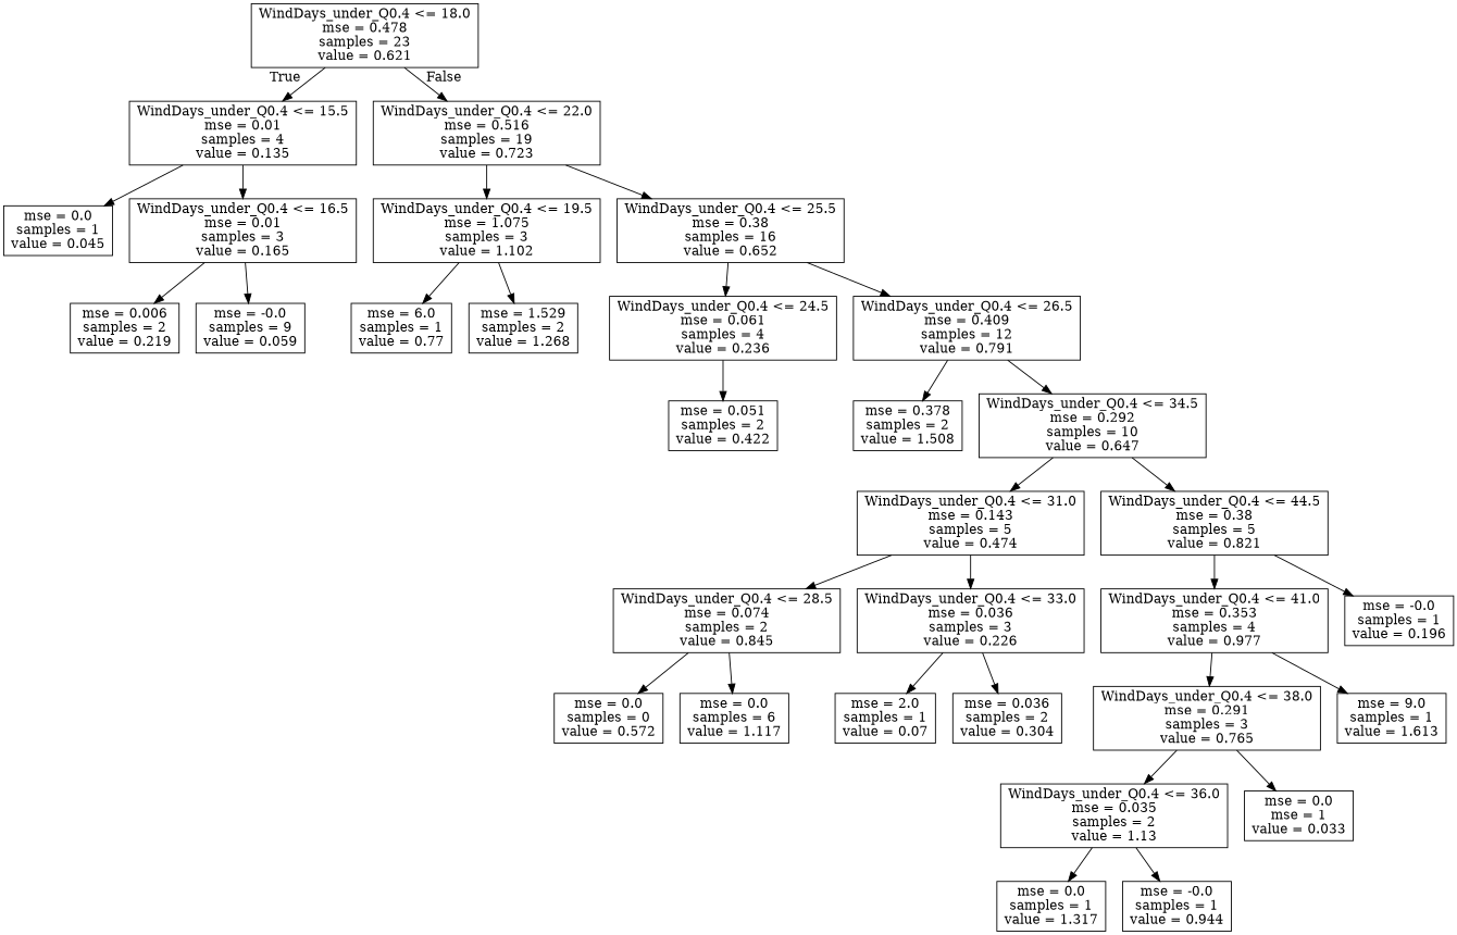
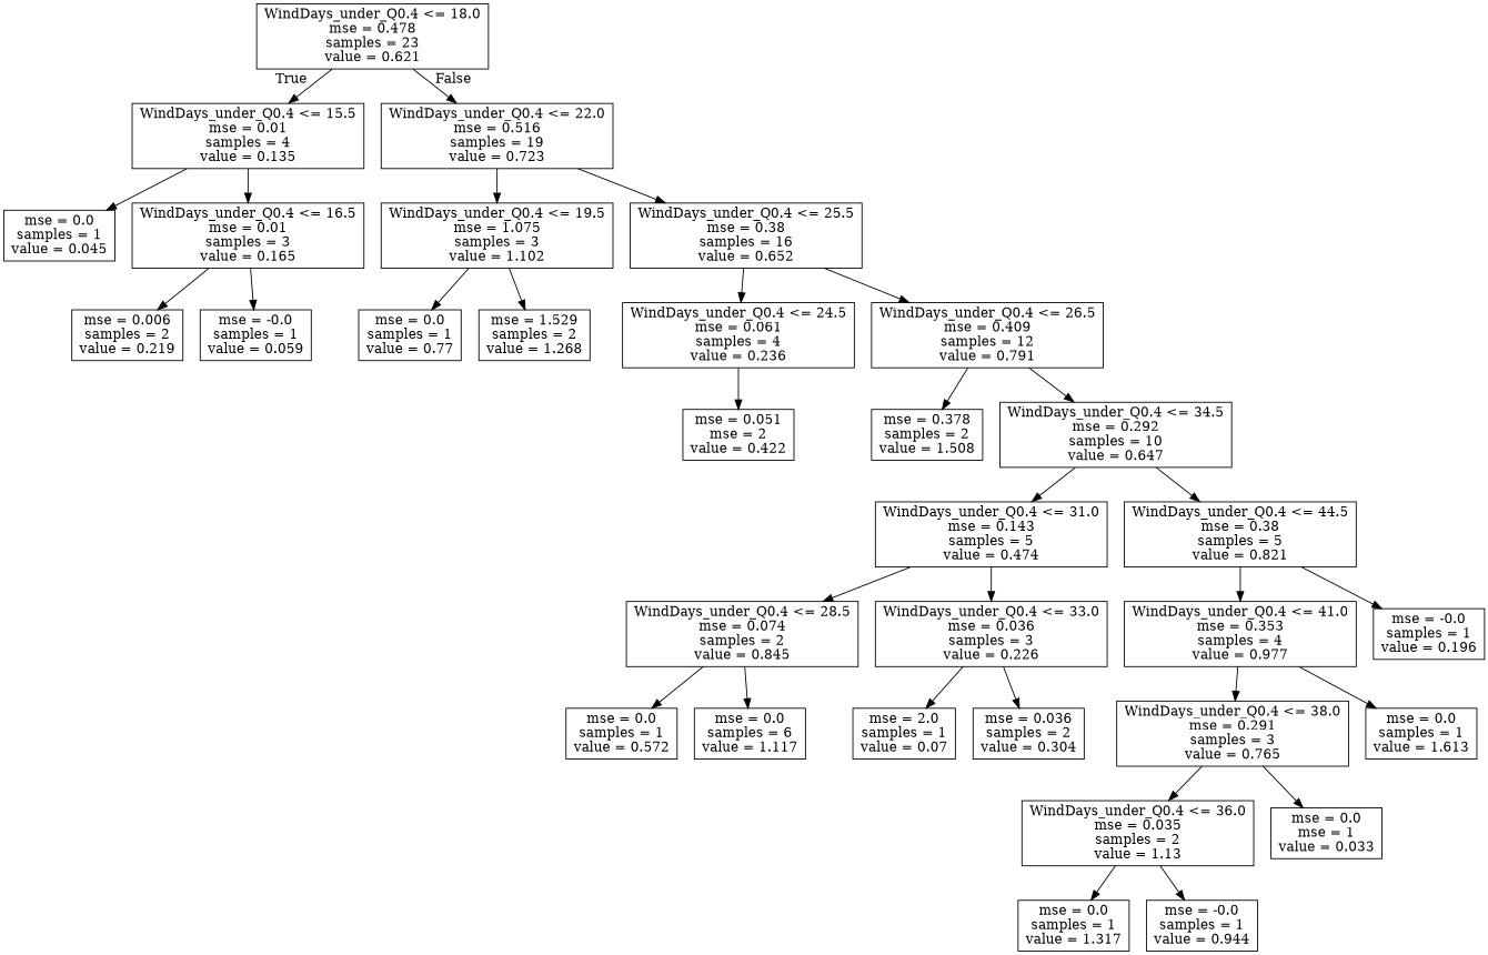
  digraph {
    node [shape=box]
    n1 [label="WindDays_under_Q0.4 <= 18.0\nmse = 0.478\nsamples = 23\nvalue = 0.621"]
    n2 [label="WindDays_under_Q0.4 <= 15.5\nmse = 0.01\nsamples = 4\nvalue = 0.135"]
    n3 [label="WindDays_under_Q0.4 <= 22.0\nmse = 0.516\nsamples = 19\nvalue = 0.723"]
    n4 [label="mse = 0.0\nsamples = 1\nvalue = 0.045"]
    n5 [label="WindDays_under_Q0.4 <= 16.5\nmse = 0.01\nsamples = 3\nvalue = 0.165"]
    n6 [label="WindDays_under_Q0.4 <= 19.5\nmse = 1.075\nsamples = 3\nvalue = 1.102"]
    n7 [label="WindDays_under_Q0.4 <= 25.5\nmse = 0.38\nsamples = 16\nvalue = 0.652"]
    n8 [label="mse = 0.006\nsamples = 2\nvalue = 0.219"]
-   n9 [label="mse = -0.0\nsamples = 9\nvalue = 0.059"]
-   n10 [label="mse = 6.0\nsamples = 1\nvalue = 0.77"]
+   n9 [label="mse = -0.0\nsamples = 1\nvalue = 0.059"]
+   n10 [label="mse = 0.0\nsamples = 1\nvalue = 0.77"]
    n11 [label="mse = 1.529\nsamples = 2\nvalue = 1.268"]
    n12 [label="WindDays_under_Q0.4 <= 24.5\nmse = 0.061\nsamples = 4\nvalue = 0.236"]
    n13 [label="WindDays_under_Q0.4 <= 26.5\nmse = 0.409\nsamples = 12\nvalue = 0.791"]
-   n14 [label="mse = 0.051\nsamples = 2\nvalue = 0.422"]
+   n14 [label="mse = 0.051\nmse = 2\nvalue = 0.422"]
    n15 [label="mse = 0.378\nsamples = 2\nvalue = 1.508"]
    n16 [label="WindDays_under_Q0.4 <= 34.5\nmse = 0.292\nsamples = 10\nvalue = 0.647"]
    n17 [label="WindDays_under_Q0.4 <= 31.0\nmse = 0.143\nsamples = 5\nvalue = 0.474"]
    n18 [label="WindDays_under_Q0.4 <= 44.5\nmse = 0.38\nsamples = 5\nvalue = 0.821"]
    n19 [label="WindDays_under_Q0.4 <= 28.5\nmse = 0.074\nsamples = 2\nvalue = 0.845"]
    n20 [label="WindDays_under_Q0.4 <= 33.0\nmse = 0.036\nsamples = 3\nvalue = 0.226"]
    n21 [label="WindDays_under_Q0.4 <= 41.0\nmse = 0.353\nsamples = 4\nvalue = 0.977"]
    n22 [label="mse = -0.0\nsamples = 1\nvalue = 0.196"]
-   n23 [label="mse = 0.0\nsamples = 0\nvalue = 0.572"]
+   n23 [label="mse = 0.0\nsamples = 1\nvalue = 0.572"]
    n24 [label="mse = 0.0\nsamples = 6\nvalue = 1.117"]
    n25 [label="mse = 2.0\nsamples = 1\nvalue = 0.07"]
    n26 [label="mse = 0.036\nsamples = 2\nvalue = 0.304"]
    n27 [label="WindDays_under_Q0.4 <= 38.0\nmse = 0.291\nsamples = 3\nvalue = 0.765"]
-   n28 [label="mse = 9.0\nsamples = 1\nvalue = 1.613"]
+   n28 [label="mse = 0.0\nsamples = 1\nvalue = 1.613"]
    n29 [label="WindDays_under_Q0.4 <= 36.0\nmse = 0.035\nsamples = 2\nvalue = 1.13"]
    n30 [label="mse = 0.0\nmse = 1\nvalue = 0.033"]
    n31 [label="mse = 0.0\nsamples = 1\nvalue = 1.317"]
    n32 [label="mse = -0.0\nsamples = 1\nvalue = 0.944"]
    n1 -> n2 [headlabel=True labelangle=45 labeldistance=2.5]
    n1 -> n3 [headlabel=False labelangle=-45 labeldistance=2.5]
    n2 -> n4
    n2 -> n5
    n3 -> n6
    n3 -> n7
    n5 -> n8
    n5 -> n9
    n6 -> n10
    n6 -> n11
    n7 -> n12
    n7 -> n13
    n12 -> n14
    n13 -> n15
    n13 -> n16
    n16 -> n17
    n16 -> n18
    n17 -> n19
    n17 -> n20
    n18 -> n21
    n18 -> n22
    n19 -> n23
    n19 -> n24
    n20 -> n25
    n20 -> n26
    n21 -> n27
    n21 -> n28
    n27 -> n29
    n27 -> n30
    n29 -> n31
    n29 -> n32
  }
